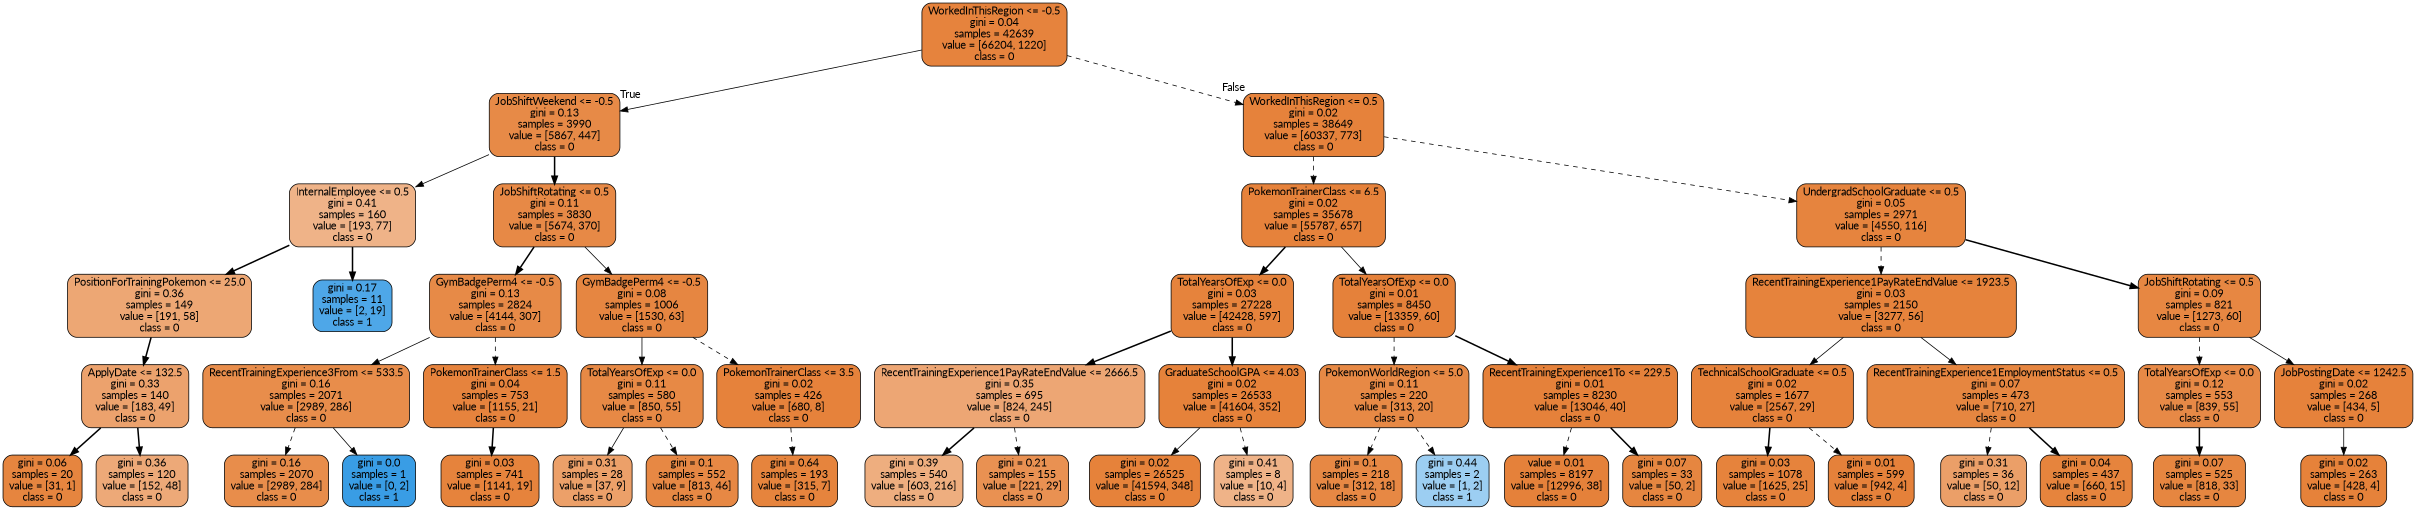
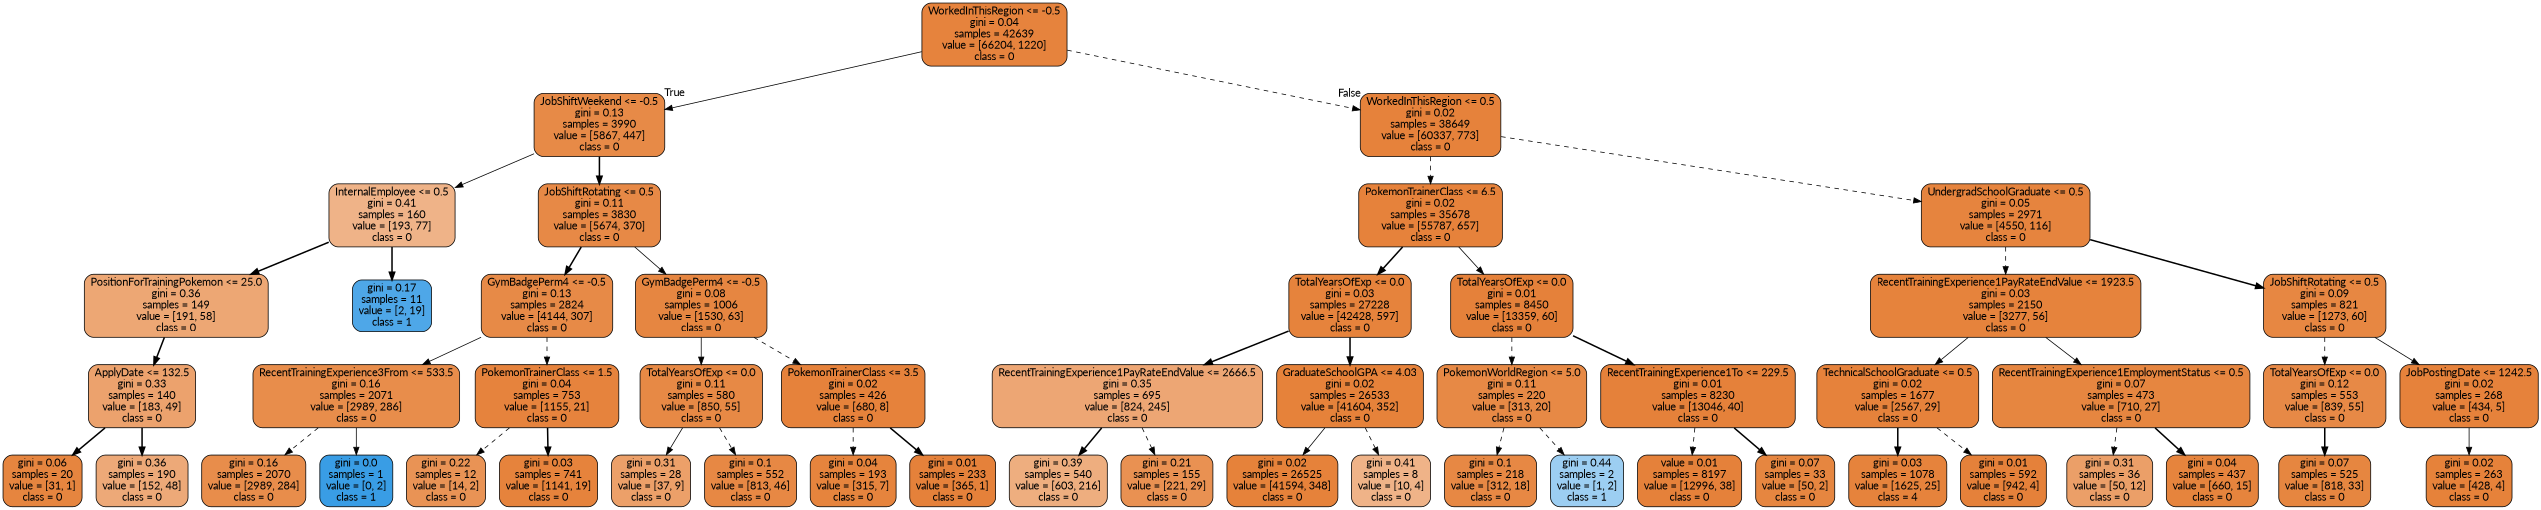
  digraph {
    fontname=Lato
    node [color=black fillcolor="#e58139fc" fontname=Lato shape=box style="filled, rounded"]
    edge [fontname=Lato style=dashed]
    n1 [fillcolor="#e58139fa" label="WorkedInThisRegion <= -0.5\ngini = 0.04\nsamples = 42639\nvalue = [66204, 1220]\nclass = 0"]
    n2 [fillcolor="#e58139ec" label="JobShiftWeekend <= -0.5\ngini = 0.13\nsamples = 3990\nvalue = [5867, 447]\nclass = 0"]
    n3 [label="WorkedInThisRegion <= 0.5\ngini = 0.02\nsamples = 38649\nvalue = [60337, 773]\nclass = 0"]
    n4 [fillcolor="#e5813999" label="InternalEmployee <= 0.5\ngini = 0.41\nsamples = 160\nvalue = [193, 77]\nclass = 0"]
    n5 [fillcolor="#e58139ee" label="JobShiftRotating <= 0.5\ngini = 0.11\nsamples = 3830\nvalue = [5674, 370]\nclass = 0"]
    n6 [label="PokemonTrainerClass <= 6.5\ngini = 0.02\nsamples = 35678\nvalue = [55787, 657]\nclass = 0"]
    n7 [fillcolor="#e58139f8" label="UndergradSchoolGraduate <= 0.5\ngini = 0.05\nsamples = 2971\nvalue = [4550, 116]\nclass = 0"]
    n8 [fillcolor="#e58139b2" label="PositionForTrainingPokemon <= 25.0\ngini = 0.36\nsamples = 149\nvalue = [191, 58]\nclass = 0"]
    n9 [fillcolor="#399de5e4" label="gini = 0.17\nsamples = 11\nvalue = [2, 19]\nclass = 1"]
    n10 [fillcolor="#e58139ec" label="GymBadgePerm4 <= -0.5\ngini = 0.13\nsamples = 2824\nvalue = [4144, 307]\nclass = 0"]
    n11 [fillcolor="#e58139f4" label="GymBadgePerm4 <= -0.5\ngini = 0.08\nsamples = 1006\nvalue = [1530, 63]\nclass = 0"]
    n12 [fillcolor="#e58139bb" label="ApplyDate <= 132.5\ngini = 0.33\nsamples = 140\nvalue = [183, 49]\nclass = 0"]
    n13 [fillcolor="#e58139f7" label="gini = 0.06\nsamples = 20\nvalue = [31, 1]\nclass = 0"]
-   n14 [fillcolor="#e58139ae" label="gini = 0.36\nsamples = 120\nvalue = [152, 48]\nclass = 0"]
+   n14 [fillcolor="#e58139ae" label="gini = 0.36\nsamples = 190\nvalue = [152, 48]\nclass = 0"]
    n15 [fillcolor="#e58139e7" label="RecentTrainingExperience3From <= 533.5\ngini = 0.16\nsamples = 2071\nvalue = [2989, 286]\nclass = 0"]
    n16 [fillcolor="#e58139fa" label="PokemonTrainerClass <= 1.5\ngini = 0.04\nsamples = 753\nvalue = [1155, 21]\nclass = 0"]
    n17 [fillcolor="#e58139ef" label="TotalYearsOfExp <= 0.0\ngini = 0.11\nsamples = 580\nvalue = [850, 55]\nclass = 0"]
    n18 [label="PokemonTrainerClass <= 3.5\ngini = 0.02\nsamples = 426\nvalue = [680, 8]\nclass = 0"]
    n19 [fillcolor="#e58139e7" label="gini = 0.16\nsamples = 2070\nvalue = [2989, 284]\nclass = 0"]
    n20 [fillcolor="#399de5ff" label="gini = 0.0\nsamples = 1\nvalue = [0, 2]\nclass = 1"]
+   n21 [fillcolor="#e58139db" label="gini = 0.22\nsamples = 12\nvalue = [14, 2]\nclass = 0"]
    n22 [fillcolor="#e58139fb" label="gini = 0.03\nsamples = 741\nvalue = [1141, 19]\nclass = 0"]
    n23 [fillcolor="#e58139c1" label="gini = 0.31\nsamples = 28\nvalue = [37, 9]\nclass = 0"]
    n24 [fillcolor="#e58139f1" label="gini = 0.1\nsamples = 552\nvalue = [813, 46]\nclass = 0"]
-   n25 [fillcolor="#e58139f9" label="gini = 0.64\nsamples = 193\nvalue = [315, 7]\nclass = 0"]
+   n25 [fillcolor="#e58139f9" label="gini = 0.04\nsamples = 193\nvalue = [315, 7]\nclass = 0"]
+   n26 [fillcolor="#e58139fe" label="gini = 0.01\nsamples = 233\nvalue = [365, 1]\nclass = 0"]
    n27 [fillcolor="#e58139fb" label="TotalYearsOfExp <= 0.0\ngini = 0.03\nsamples = 27228\nvalue = [42428, 597]\nclass = 0"]
    n28 [fillcolor="#e58139fe" label="TotalYearsOfExp <= 0.0\ngini = 0.01\nsamples = 8450\nvalue = [13359, 60]\nclass = 0"]
    n29 [fillcolor="#e58139fb" label="RecentTrainingExperience1PayRateEndValue <= 1923.5\ngini = 0.03\nsamples = 2150\nvalue = [3277, 56]\nclass = 0"]
    n30 [fillcolor="#e58139f3" label="JobShiftRotating <= 0.5\ngini = 0.09\nsamples = 821\nvalue = [1273, 60]\nclass = 0"]
    n31 [fillcolor="#e58139b3" label="RecentTrainingExperience1PayRateEndValue <= 2666.5\ngini = 0.35\nsamples = 695\nvalue = [824, 245]\nclass = 0"]
    n32 [fillcolor="#e58139fd" label="GraduateSchoolGPA <= 4.03\ngini = 0.02\nsamples = 26533\nvalue = [41604, 352]\nclass = 0"]
    n33 [fillcolor="#e58139ef" label="PokemonWorldRegion <= 5.0\ngini = 0.11\nsamples = 220\nvalue = [313, 20]\nclass = 0"]
    n34 [fillcolor="#e58139fe" label="RecentTrainingExperience1To <= 229.5\ngini = 0.01\nsamples = 8230\nvalue = [13046, 40]\nclass = 0"]
    n35 [fillcolor="#e58139a4" label="gini = 0.39\nsamples = 540\nvalue = [603, 216]\nclass = 0"]
    n36 [fillcolor="#e58139de" label="gini = 0.21\nsamples = 155\nvalue = [221, 29]\nclass = 0"]
    n37 [fillcolor="#e58139fd" label="gini = 0.02\nsamples = 26525\nvalue = [41594, 348]\nclass = 0"]
    n38 [fillcolor="#e5813999" label="gini = 0.41\nsamples = 8\nvalue = [10, 4]\nclass = 0"]
    n39 [fillcolor="#e58139f0" label="gini = 0.1\nsamples = 218\nvalue = [312, 18]\nclass = 0"]
    n40 [fillcolor="#399de57f" label="gini = 0.44\nsamples = 2\nvalue = [1, 2]\nclass = 1"]
    n41 [fillcolor="#e58139fe" label="value = 0.01\nsamples = 8197\nvalue = [12996, 38]\nclass = 0"]
    n42 [fillcolor="#e58139f5" label="gini = 0.07\nsamples = 33\nvalue = [50, 2]\nclass = 0"]
    n43 [label="TechnicalSchoolGraduate <= 0.5\ngini = 0.02\nsamples = 1677\nvalue = [2567, 29]\nclass = 0"]
    n44 [fillcolor="#e58139f5" label="RecentTrainingExperience1EmploymentStatus <= 0.5\ngini = 0.07\nsamples = 473\nvalue = [710, 27]\nclass = 0"]
    n45 [fillcolor="#e58139ee" label="TotalYearsOfExp <= 0.0\ngini = 0.12\nsamples = 553\nvalue = [839, 55]\nclass = 0"]
    n46 [label="JobPostingDate <= 1242.5\ngini = 0.02\nsamples = 268\nvalue = [434, 5]\nclass = 0"]
-   n47 [fillcolor="#e58139fb" label="gini = 0.03\nsamples = 1078\nvalue = [1625, 25]\nclass = 0"]
-   n48 [fillcolor="#e58139fe" label="gini = 0.01\nsamples = 599\nvalue = [942, 4]\nclass = 0"]
+   n47 [fillcolor="#e58139fb" label="gini = 0.03\nsamples = 1078\nvalue = [1625, 25]\nclass = 4"]
+   n48 [fillcolor="#e58139fe" label="gini = 0.01\nsamples = 592\nvalue = [942, 4]\nclass = 0"]
    n49 [fillcolor="#e58139c2" label="gini = 0.31\nsamples = 36\nvalue = [50, 12]\nclass = 0"]
    n50 [fillcolor="#e58139f9" label="gini = 0.04\nsamples = 437\nvalue = [660, 15]\nclass = 0"]
    n51 [fillcolor="#e58139f5" label="gini = 0.07\nsamples = 525\nvalue = [818, 33]\nclass = 0"]
    n52 [fillcolor="#e58139fd" label="gini = 0.02\nsamples = 263\nvalue = [428, 4]\nclass = 0"]
    n1 -> n2 [headlabel=True labelangle=45 labeldistance=2.5 style=solid]
    n1 -> n3 [headlabel=False labelangle=-45 labeldistance=2.5]
    n2 -> n4 [style=solid]
    n2 -> n5 [style=bold]
    n3 -> n6
    n3 -> n7
    n4 -> n8 [style=bold]
    n4 -> n9 [style=bold]
    n5 -> n10 [style=bold]
    n5 -> n11 [style=solid]
    n6 -> n27 [style=bold]
    n6 -> n28 [style=solid]
    n7 -> n29
    n7 -> n30 [style=bold]
    n8 -> n12 [style=bold]
    n10 -> n15 [style=solid]
    n10 -> n16
    n11 -> n17 [style=solid]
    n11 -> n18
    n12 -> n13 [style=bold]
    n12 -> n14 [style=bold]
    n15 -> n19
    n15 -> n20 [style=solid]
+   n16 -> n21
    n16 -> n22 [style=bold]
    n17 -> n23 [style=solid]
    n17 -> n24
    n18 -> n25
+   n18 -> n26 [style=bold]
    n27 -> n31 [style=bold]
    n27 -> n32 [style=bold]
    n28 -> n33
    n28 -> n34 [style=bold]
    n29 -> n43 [style=solid]
    n29 -> n44 [style=solid]
    n30 -> n45
    n30 -> n46 [style=solid]
    n31 -> n35 [style=bold]
    n31 -> n36
    n32 -> n37 [style=solid]
    n32 -> n38
    n33 -> n39
    n33 -> n40
    n34 -> n41
    n34 -> n42 [style=bold]
    n43 -> n47 [style=bold]
    n43 -> n48
    n44 -> n49
    n44 -> n50 [style=bold]
    n45 -> n51 [style=bold]
    n46 -> n52 [style=solid]
  }
